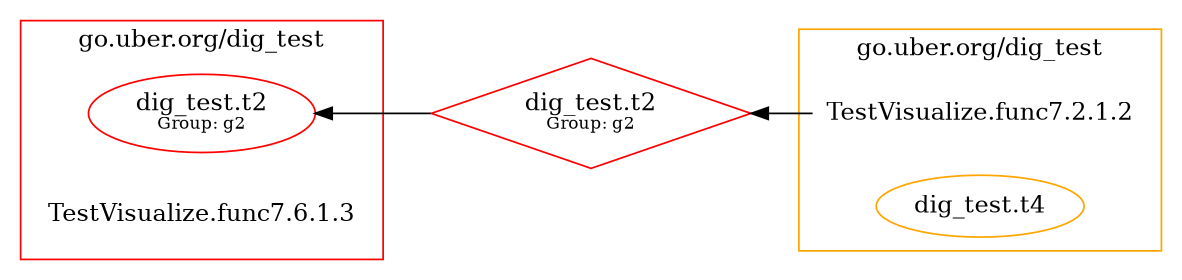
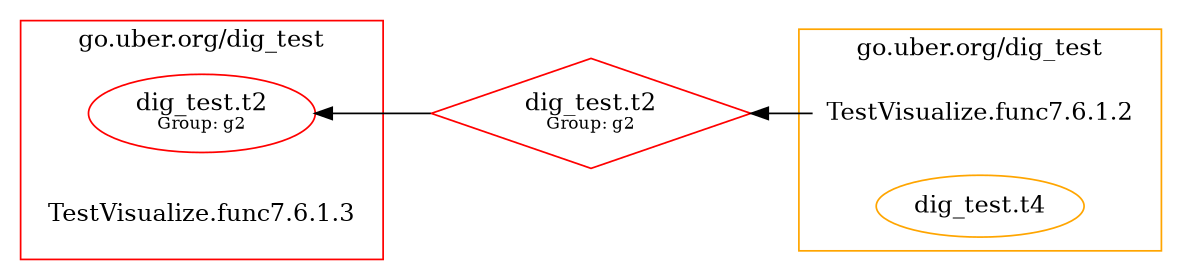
  digraph {
    compound=true
    rankdir=RL
    n1 [color=red label=<dig_test.t2<BR /><FONT POINT-SIZE="10">Group: g2</FONT>>]
    n2 [label="TestVisualize.func7.6.1.3" shape=plaintext]
-   n3 [label="TestVisualize.func7.2.1.2" shape=plaintext]
+   n3 [label="TestVisualize.func7.6.1.2" shape=plaintext]
    n4 [color=orange label="dig_test.t4"]
    n5 [color=red label=<dig_test.t2<BR /><FONT POINT-SIZE="10">Group: g2</FONT>> shape=diamond]
    subgraph cluster_1 {
      color=red
      label="go.uber.org/dig_test"
      n1
      n2
    }
    subgraph cluster_2 {
      color=orange
      label="go.uber.org/dig_test"
      n3
      n4
    }
    n3 -> n5
    n5 -> n1
  }
